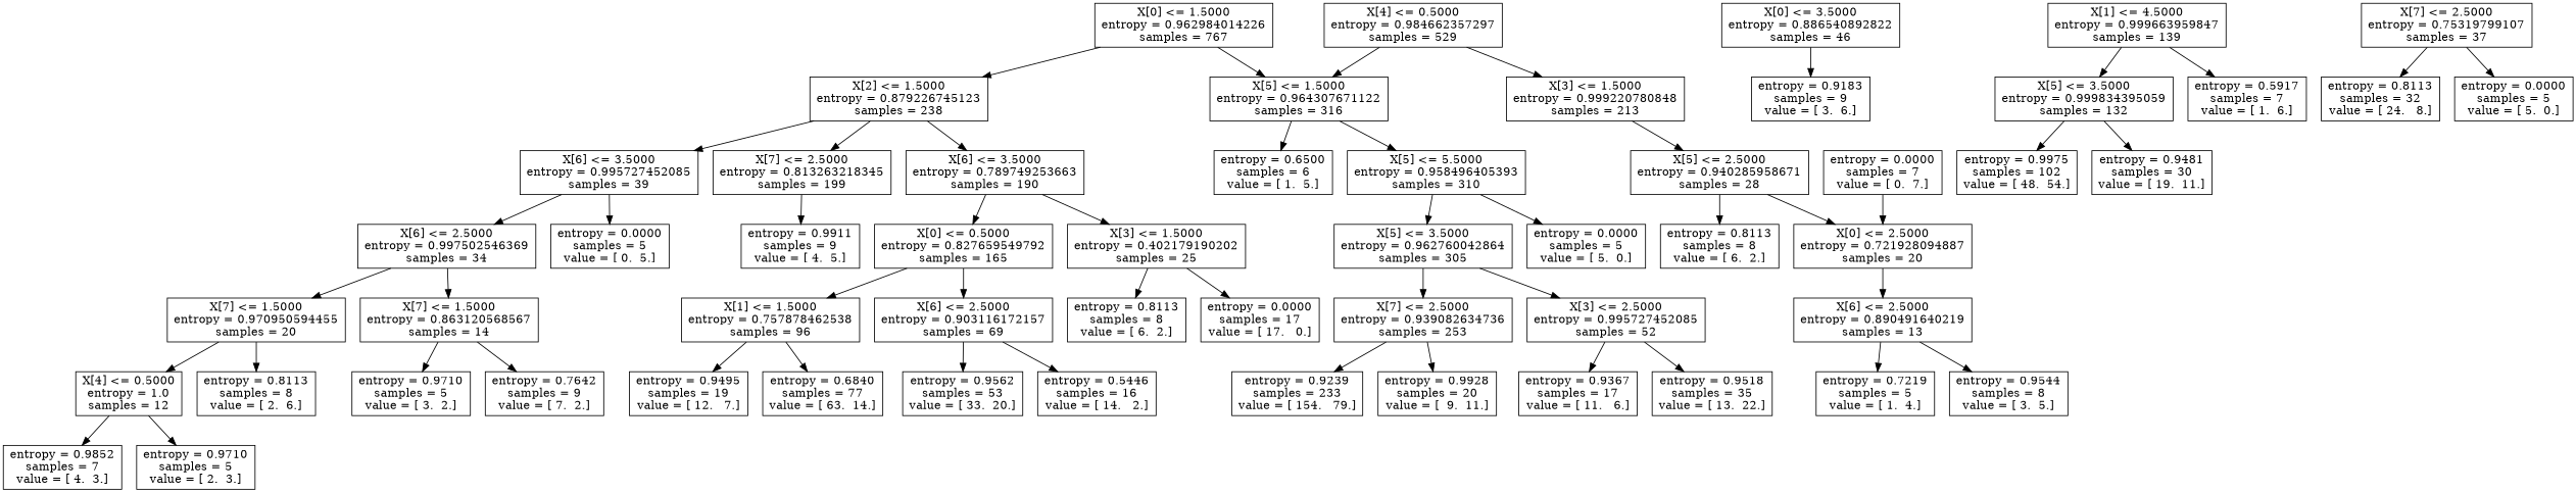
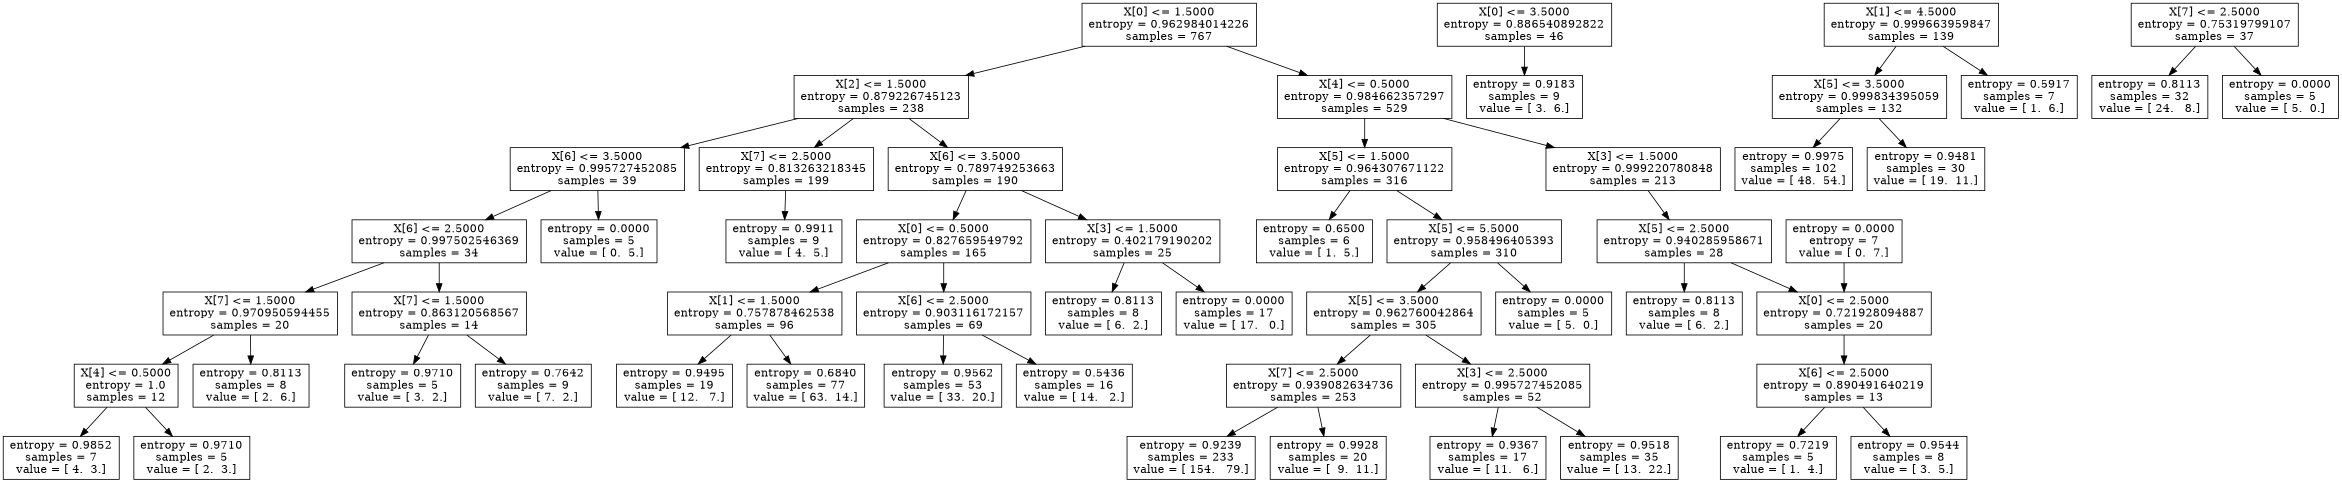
  digraph {
    node [shape=box]
    n1 [label="X[0] <= 1.5000\nentropy = 0.962984014226\nsamples = 767"]
    n2 [label="X[2] <= 1.5000\nentropy = 0.879226745123\nsamples = 238"]
    n3 [label="X[4] <= 0.5000\nentropy = 0.984662357297\nsamples = 529"]
    n4 [label="X[6] <= 3.5000\nentropy = 0.995727452085\nsamples = 39"]
    n5 [label="X[7] <= 2.5000\nentropy = 0.813263218345\nsamples = 199"]
    n6 [label="X[6] <= 3.5000\nentropy = 0.789749253663\nsamples = 190"]
    n7 [label="X[5] <= 1.5000\nentropy = 0.964307671122\nsamples = 316"]
    n8 [label="X[3] <= 1.5000\nentropy = 0.999220780848\nsamples = 213"]
    n9 [label="X[6] <= 2.5000\nentropy = 0.997502546369\nsamples = 34"]
    n10 [label="entropy = 0.0000\nsamples = 5\nvalue = [ 0.  5.]"]
    n11 [label="entropy = 0.9911\nsamples = 9\nvalue = [ 4.  5.]"]
    n12 [label="X[7] <= 1.5000\nentropy = 0.970950594455\nsamples = 20"]
    n13 [label="X[7] <= 1.5000\nentropy = 0.863120568567\nsamples = 14"]
    n14 [label="X[4] <= 0.5000\nentropy = 1.0\nsamples = 12"]
    n15 [label="entropy = 0.8113\nsamples = 8\nvalue = [ 2.  6.]"]
    n16 [label="entropy = 0.9710\nsamples = 5\nvalue = [ 3.  2.]"]
    n17 [label="entropy = 0.7642\nsamples = 9\nvalue = [ 7.  2.]"]
    n18 [label="entropy = 0.9852\nsamples = 7\nvalue = [ 4.  3.]"]
    n19 [label="entropy = 0.9710\nsamples = 5\nvalue = [ 2.  3.]"]
    n20 [label="X[0] <= 0.5000\nentropy = 0.827659549792\nsamples = 165"]
    n21 [label="X[3] <= 1.5000\nentropy = 0.402179190202\nsamples = 25"]
    n22 [label="X[1] <= 1.5000\nentropy = 0.757878462538\nsamples = 96"]
    n23 [label="X[6] <= 2.5000\nentropy = 0.903116172157\nsamples = 69"]
    n24 [label="entropy = 0.8113\nsamples = 8\nvalue = [ 6.  2.]"]
    n25 [label="entropy = 0.0000\nsamples = 17\nvalue = [ 17.   0.]"]
    n26 [label="entropy = 0.9495\nsamples = 19\nvalue = [ 12.   7.]"]
    n27 [label="entropy = 0.6840\nsamples = 77\nvalue = [ 63.  14.]"]
    n28 [label="entropy = 0.9562\nsamples = 53\nvalue = [ 33.  20.]"]
-   n29 [label="entropy = 0.5446\nsamples = 16\nvalue = [ 14.   2.]"]
+   n29 [label="entropy = 0.5436\nsamples = 16\nvalue = [ 14.   2.]"]
    n30 [label="entropy = 0.6500\nsamples = 6\nvalue = [ 1.  5.]"]
    n31 [label="X[5] <= 5.5000\nentropy = 0.958496405393\nsamples = 310"]
    n32 [label="X[5] <= 2.5000\nentropy = 0.940285958671\nsamples = 28"]
    n33 [label="X[5] <= 3.5000\nentropy = 0.962760042864\nsamples = 305"]
    n34 [label="entropy = 0.0000\nsamples = 5\nvalue = [ 5.  0.]"]
    n35 [label="X[7] <= 2.5000\nentropy = 0.939082634736\nsamples = 253"]
    n36 [label="X[3] <= 2.5000\nentropy = 0.995727452085\nsamples = 52"]
    n37 [label="entropy = 0.9239\nsamples = 233\nvalue = [ 154.   79.]"]
    n38 [label="entropy = 0.9928\nsamples = 20\nvalue = [  9.  11.]"]
    n39 [label="entropy = 0.9367\nsamples = 17\nvalue = [ 11.   6.]"]
    n40 [label="entropy = 0.9518\nsamples = 35\nvalue = [ 13.  22.]"]
    n41 [label="entropy = 0.8113\nsamples = 8\nvalue = [ 6.  2.]"]
    n42 [label="X[0] <= 2.5000\nentropy = 0.721928094887\nsamples = 20"]
    n43 [label="X[6] <= 2.5000\nentropy = 0.890491640219\nsamples = 13"]
    n44 [label="entropy = 0.7219\nsamples = 5\nvalue = [ 1.  4.]"]
    n45 [label="entropy = 0.9544\nsamples = 8\nvalue = [ 3.  5.]"]
-   n46 [label="entropy = 0.0000\nsamples = 7\nvalue = [ 0.  7.]"]
+   n46 [label="entropy = 0.0000\nentropy = 7\nvalue = [ 0.  7.]"]
    n47 [label="X[0] <= 3.5000\nentropy = 0.886540892822\nsamples = 46"]
    n48 [label="entropy = 0.9183\nsamples = 9\nvalue = [ 3.  6.]"]
    n49 [label="X[1] <= 4.5000\nentropy = 0.999663959847\nsamples = 139"]
    n50 [label="X[5] <= 3.5000\nentropy = 0.999834395059\nsamples = 132"]
    n51 [label="entropy = 0.5917\nsamples = 7\nvalue = [ 1.  6.]"]
    n52 [label="X[7] <= 2.5000\nentropy = 0.75319799107\nsamples = 37"]
    n53 [label="entropy = 0.8113\nsamples = 32\nvalue = [ 24.   8.]"]
    n54 [label="entropy = 0.0000\nsamples = 5\nvalue = [ 5.  0.]"]
    n55 [label="entropy = 0.9975\nsamples = 102\nvalue = [ 48.  54.]"]
    n56 [label="entropy = 0.9481\nsamples = 30\nvalue = [ 19.  11.]"]
    n1 -> n2
-   n1 -> n7
+   n1 -> n3
    n2 -> n4
    n2 -> n5
    n2 -> n6
    n3 -> n7
    n3 -> n8
    n4 -> n9
    n4 -> n10
    n5 -> n11
    n6 -> n20
    n6 -> n21
    n7 -> n30
    n7 -> n31
    n8 -> n32
    n9 -> n12
    n9 -> n13
    n12 -> n14
    n12 -> n15
    n13 -> n16
    n13 -> n17
    n14 -> n18
    n14 -> n19
    n20 -> n22
    n20 -> n23
    n21 -> n24
    n21 -> n25
    n22 -> n26
    n22 -> n27
    n23 -> n28
    n23 -> n29
    n31 -> n33
    n31 -> n34
    n32 -> n41
    n32 -> n42
    n33 -> n35
    n33 -> n36
    n35 -> n37
    n35 -> n38
    n36 -> n39
    n36 -> n40
    n42 -> n43
    n43 -> n44
    n43 -> n45
    n46 -> n42
    n47 -> n48
    n49 -> n50
    n49 -> n51
    n50 -> n55
    n50 -> n56
    n52 -> n53
    n52 -> n54
  }
